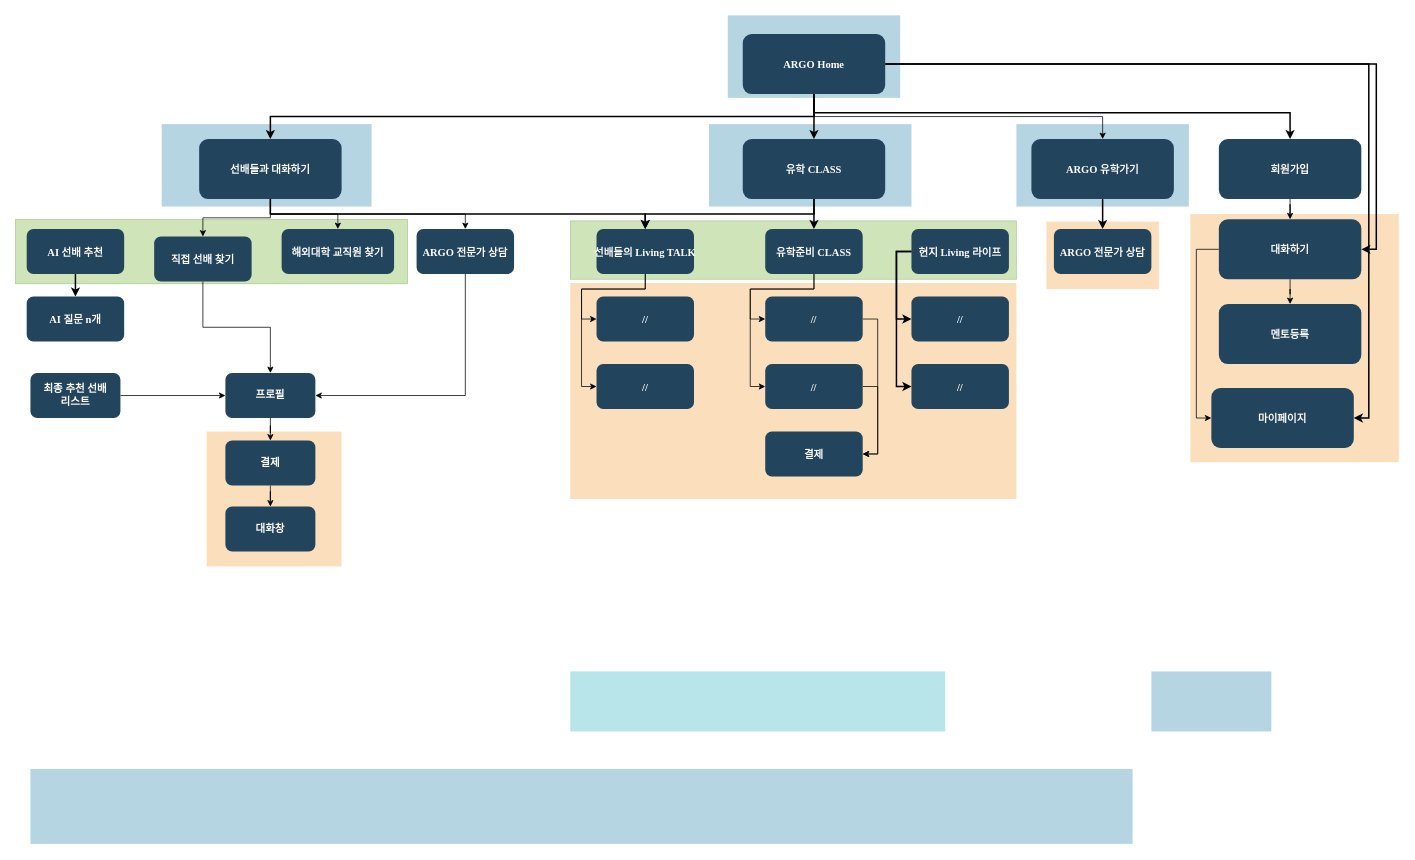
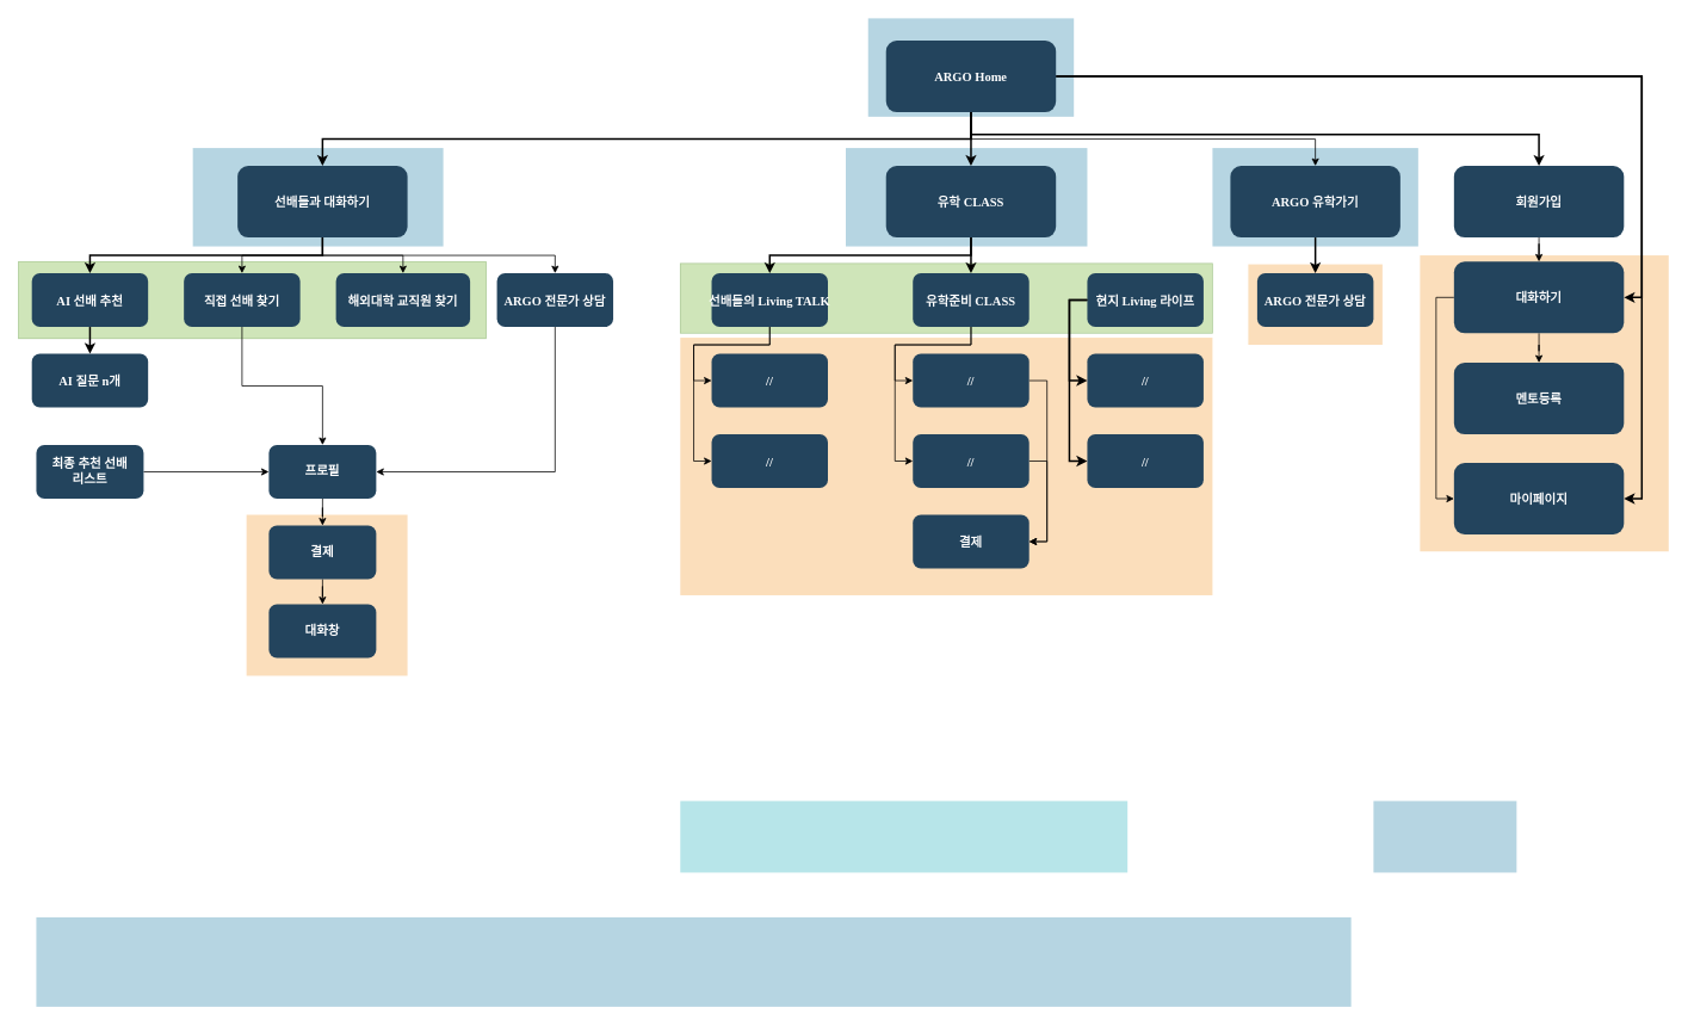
  <mxCell id="0" />
  <mxCell id="1" parent="0" />
  <mxCell id="2" value="" style="fillColor=#60a917;strokeColor=#2D7600;opacity=30;fontColor=#ffffff;" vertex="1" parent="1"><mxGeometry x="760" y="294" width="595" height="78" as="geometry" /></mxCell>
  <mxCell id="3" value="" style="fillColor=#10739E;strokeColor=none;opacity=30;" vertex="1" parent="1"><mxGeometry x="1355" y="165" width="230" height="110" as="geometry" /></mxCell>
  <mxCell id="4" value="" style="fillColor=#10739E;strokeColor=none;opacity=30;" vertex="1" parent="1"><mxGeometry x="945" y="165" width="270" height="110" as="geometry" /></mxCell>
  <mxCell id="5" value="" style="fillColor=#10739E;strokeColor=none;opacity=30;" parent="1" vertex="1"><mxGeometry x="215" y="165" width="280" height="110" as="geometry" /></mxCell>
  <mxCell id="6" value="" style="fillColor=#10739E;strokeColor=none;opacity=30;" vertex="1" parent="1"><mxGeometry x="970" y="20" width="230" height="110" as="geometry" /></mxCell>
  <mxCell id="7" value="" style="fillColor=#F2931E;strokeColor=none;opacity=30;" vertex="1" parent="1"><mxGeometry x="1587" y="285" width="278" height="331" as="geometry" /></mxCell>
  <mxCell id="8" value="" style="fillColor=#60a917;strokeColor=#2D7600;opacity=30;fontColor=#ffffff;" parent="1" vertex="1"><mxGeometry x="20" y="292" width="523" height="86" as="geometry" /></mxCell>
  <mxCell id="9" value="" style="fillColor=#10739E;strokeColor=none;opacity=30;" parent="1" vertex="1"><mxGeometry x="40" y="1025" width="1470" height="100.0" as="geometry" /></mxCell>
  <mxCell id="10" value="" style="fillColor=#F2931E;strokeColor=none;opacity=30;" parent="1" vertex="1"><mxGeometry x="1395" y="295" width="150" height="90" as="geometry" /></mxCell>
  <mxCell id="11" value="" style="fillColor=#F2931E;strokeColor=none;opacity=30;" parent="1" vertex="1"><mxGeometry x="275" y="575" width="180" height="180" as="geometry" /></mxCell>
  <mxCell id="12" value="" style="fillColor=#F2931E;strokeColor=none;opacity=30;" parent="1" vertex="1"><mxGeometry x="760" y="377" width="595" height="288" as="geometry" /></mxCell>
  <mxCell id="13" value="" style="fillColor=#10739E;strokeColor=none;opacity=30;" parent="1" vertex="1"><mxGeometry x="1535" y="895" width="160" height="80" as="geometry" /></mxCell>
  <mxCell id="14" value="" style="fillColor=#12AAB5;strokeColor=none;opacity=30;" parent="1" vertex="1"><mxGeometry x="760" y="895" width="500" height="80" as="geometry" /></mxCell>
  <mxCell id="15" style="edgeStyle=orthogonalEdgeStyle;rounded=0;orthogonalLoop=1;jettySize=auto;html=1;exitX=0.5;exitY=1;exitDx=0;exitDy=0;entryX=0.5;entryY=0;entryDx=0;entryDy=0;" edge="1" parent="1" source="18" target="22"><mxGeometry relative="1" as="geometry" /></mxCell>
  <mxCell id="16" style="edgeStyle=orthogonalEdgeStyle;rounded=0;orthogonalLoop=1;jettySize=auto;html=1;exitX=1;exitY=0.5;exitDx=0;exitDy=0;entryX=1;entryY=0.5;entryDx=0;entryDy=0;strokeWidth=2;" edge="1" parent="1" source="18" target="70"><mxGeometry relative="1" as="geometry" /></mxCell>
  <mxCell id="17" style="edgeStyle=orthogonalEdgeStyle;rounded=0;orthogonalLoop=1;jettySize=auto;html=1;exitX=1;exitY=0.5;exitDx=0;exitDy=0;entryX=1;entryY=0.5;entryDx=0;entryDy=0;strokeWidth=2;" edge="1" parent="1" source="18" target="72"><mxGeometry relative="1" as="geometry" /></mxCell>
  <mxCell id="18" value="ARGO Home" style="rounded=1;fillColor=#23445D;gradientColor=none;strokeColor=none;fontColor=#FFFFFF;fontStyle=1;fontFamily=Tahoma;fontSize=14" parent="1" vertex="1"><mxGeometry x="990" y="45" width="190" height="80" as="geometry" /></mxCell>
  <mxCell id="19" value="" style="edgeStyle=orthogonalEdgeStyle;rounded=0;orthogonalLoop=1;jettySize=auto;html=1;" edge="1" parent="1" source="20" target="70"><mxGeometry relative="1" as="geometry" /></mxCell>
  <mxCell id="20" value="회원가입" style="rounded=1;fillColor=#23445D;gradientColor=none;strokeColor=none;fontColor=#FFFFFF;fontStyle=1;fontFamily=Tahoma;fontSize=14" parent="1" vertex="1"><mxGeometry x="1625" y="185" width="190" height="80" as="geometry" /></mxCell>
  <mxCell id="21" value="" style="edgeStyle=elbowEdgeStyle;elbow=vertical;strokeWidth=2;rounded=0" parent="1" source="18" target="20" edge="1"><mxGeometry x="580" y="220" width="100" height="100" as="geometry"><mxPoint x="495" y="165" as="sourcePoint" /><mxPoint x="595" y="65" as="targetPoint" /><Array as="points"><mxPoint x="1525" y="150" /><mxPoint x="1295" y="150" /></Array></mxGeometry></mxCell>
  <mxCell id="22" value="ARGO 유학가기" style="rounded=1;fillColor=#23445D;gradientColor=none;strokeColor=none;fontColor=#FFFFFF;fontStyle=1;fontFamily=Tahoma;fontSize=14" parent="1" vertex="1"><mxGeometry x="1375" y="185" width="190" height="80" as="geometry" /></mxCell>
  <mxCell id="23" value="유학 CLASS" style="rounded=1;fillColor=#23445D;gradientColor=none;strokeColor=none;fontColor=#FFFFFF;fontStyle=1;fontFamily=Tahoma;fontSize=14" parent="1" vertex="1"><mxGeometry x="990" y="185" width="190" height="80" as="geometry" /></mxCell>
  <mxCell id="24" style="edgeStyle=orthogonalEdgeStyle;rounded=0;orthogonalLoop=1;jettySize=auto;html=1;exitX=0.5;exitY=1;exitDx=0;exitDy=0;entryX=0.5;entryY=0;entryDx=0;entryDy=0;" edge="1" parent="1" source="27" target="31"><mxGeometry relative="1" as="geometry" /></mxCell>
  <mxCell id="25" style="edgeStyle=orthogonalEdgeStyle;rounded=0;orthogonalLoop=1;jettySize=auto;html=1;exitX=0.5;exitY=1;exitDx=0;exitDy=0;entryX=0.5;entryY=0;entryDx=0;entryDy=0;" edge="1" parent="1" source="27" target="32"><mxGeometry relative="1" as="geometry" /></mxCell>
  <mxCell id="26" style="edgeStyle=orthogonalEdgeStyle;rounded=0;orthogonalLoop=1;jettySize=auto;html=1;exitX=0.5;exitY=1;exitDx=0;exitDy=0;" edge="1" parent="1" source="27" target="34"><mxGeometry relative="1" as="geometry" /></mxCell>
  <mxCell id="27" value="선배들과 대화하기" style="rounded=1;fillColor=#23445D;gradientColor=none;strokeColor=none;fontColor=#FFFFFF;fontStyle=1;fontFamily=Tahoma;fontSize=14" parent="1" vertex="1"><mxGeometry x="265" y="185" width="190" height="80" as="geometry" /></mxCell>
  <mxCell id="28" value="AI 선배 추천" style="rounded=1;fillColor=#23445D;gradientColor=none;strokeColor=none;fontColor=#FFFFFF;fontStyle=1;fontFamily=Tahoma;fontSize=14" parent="1" vertex="1"><mxGeometry x="35" y="305" width="130" height="60" as="geometry" /></mxCell>
  <mxCell id="29" value="AI 질문 n개" style="rounded=1;fillColor=#23445D;gradientColor=none;strokeColor=none;fontColor=#FFFFFF;fontStyle=1;fontFamily=Tahoma;fontSize=14" parent="1" vertex="1"><mxGeometry x="35" y="395" width="130" height="60" as="geometry" /></mxCell>
  <mxCell id="30" style="edgeStyle=orthogonalEdgeStyle;rounded=0;orthogonalLoop=1;jettySize=auto;html=1;exitX=0.5;exitY=1;exitDx=0;exitDy=0;entryX=0.5;entryY=0;entryDx=0;entryDy=0;" edge="1" parent="1" source="31" target="64"><mxGeometry relative="1" as="geometry"><mxPoint x="270" y="395" as="targetPoint" /></mxGeometry></mxCell>
- <mxCell id="31" value="직접 선배 찾기" style="rounded=1;fillColor=#23445D;gradientColor=none;strokeColor=none;fontColor=#FFFFFF;fontStyle=1;fontFamily=Tahoma;fontSize=14" parent="1" vertex="1"><mxGeometry x="205" y="315" width="130" height="60" as="geometry" /></mxCell>
+ <mxCell id="31" value="직접 선배 찾기" style="rounded=1;fillColor=#23445D;gradientColor=none;strokeColor=none;fontColor=#FFFFFF;fontStyle=1;fontFamily=Tahoma;fontSize=14" parent="1" vertex="1"><mxGeometry x="205" y="305" width="130" height="60" as="geometry" /></mxCell>
  <mxCell id="32" value="해외대학 교직원 찾기" style="rounded=1;fillColor=#23445D;gradientColor=none;strokeColor=none;fontColor=#FFFFFF;fontStyle=1;fontFamily=Tahoma;fontSize=14" parent="1" vertex="1"><mxGeometry x="375" y="305" width="150" height="60" as="geometry" /></mxCell>
  <mxCell id="33" style="edgeStyle=orthogonalEdgeStyle;rounded=0;orthogonalLoop=1;jettySize=auto;html=1;exitX=0.5;exitY=1;exitDx=0;exitDy=0;entryX=1;entryY=0.5;entryDx=0;entryDy=0;" edge="1" parent="1" source="34" target="64"><mxGeometry relative="1" as="geometry" /></mxCell>
  <mxCell id="34" value="ARGO 전문가 상담" style="rounded=1;fillColor=#23445D;gradientColor=none;strokeColor=none;fontColor=#FFFFFF;fontStyle=1;fontFamily=Tahoma;fontSize=14" parent="1" vertex="1"><mxGeometry x="555" y="305" width="130" height="60" as="geometry" /></mxCell>
  <mxCell id="35" style="edgeStyle=orthogonalEdgeStyle;rounded=0;orthogonalLoop=1;jettySize=auto;html=1;exitX=0.5;exitY=1;exitDx=0;exitDy=0;entryX=0;entryY=0.5;entryDx=0;entryDy=0;" edge="1" parent="1" source="37" target="38"><mxGeometry relative="1" as="geometry" /></mxCell>
  <mxCell id="36" style="edgeStyle=orthogonalEdgeStyle;rounded=0;orthogonalLoop=1;jettySize=auto;html=1;exitX=0.5;exitY=1;exitDx=0;exitDy=0;entryX=0;entryY=0.5;entryDx=0;entryDy=0;" edge="1" parent="1" source="37" target="39"><mxGeometry relative="1" as="geometry"><Array as="points"><mxPoint x="860" y="385" /><mxPoint x="775" y="385" /><mxPoint x="775" y="515" /></Array></mxGeometry></mxCell>
  <mxCell id="37" value="선배들의 Living TALK" style="rounded=1;fillColor=#23445D;gradientColor=none;strokeColor=none;fontColor=#FFFFFF;fontStyle=1;fontFamily=Tahoma;fontSize=14" parent="1" vertex="1"><mxGeometry x="795" y="305" width="130" height="60" as="geometry" /></mxCell>
  <mxCell id="38" value="//" style="rounded=1;fillColor=#23445D;gradientColor=none;strokeColor=none;fontColor=#FFFFFF;fontStyle=1;fontFamily=Tahoma;fontSize=14" parent="1" vertex="1"><mxGeometry x="795" y="395" width="130" height="60" as="geometry" /></mxCell>
  <mxCell id="39" value="//" style="rounded=1;fillColor=#23445D;gradientColor=none;strokeColor=none;fontColor=#FFFFFF;fontStyle=1;fontFamily=Tahoma;fontSize=14" parent="1" vertex="1"><mxGeometry x="795" y="485" width="130" height="60" as="geometry" /></mxCell>
  <mxCell id="40" style="edgeStyle=orthogonalEdgeStyle;rounded=0;orthogonalLoop=1;jettySize=auto;html=1;exitX=0.5;exitY=1;exitDx=0;exitDy=0;entryX=0;entryY=0.5;entryDx=0;entryDy=0;" edge="1" parent="1" source="42" target="44"><mxGeometry relative="1" as="geometry" /></mxCell>
  <mxCell id="41" style="edgeStyle=orthogonalEdgeStyle;rounded=0;orthogonalLoop=1;jettySize=auto;html=1;exitX=0.5;exitY=1;exitDx=0;exitDy=0;entryX=0;entryY=0.5;entryDx=0;entryDy=0;" edge="1" parent="1" source="42" target="46"><mxGeometry relative="1" as="geometry"><Array as="points"><mxPoint x="1085" y="385" /><mxPoint x="1000" y="385" /><mxPoint x="1000" y="515" /></Array></mxGeometry></mxCell>
  <mxCell id="42" value="유학준비 CLASS" style="rounded=1;fillColor=#23445D;gradientColor=none;strokeColor=none;fontColor=#FFFFFF;fontStyle=1;fontFamily=Tahoma;fontSize=14" parent="1" vertex="1"><mxGeometry x="1020" y="305" width="130" height="60" as="geometry" /></mxCell>
  <mxCell id="43" style="edgeStyle=orthogonalEdgeStyle;rounded=0;orthogonalLoop=1;jettySize=auto;html=1;exitX=1;exitY=0.5;exitDx=0;exitDy=0;entryX=1;entryY=0.5;entryDx=0;entryDy=0;" edge="1" parent="1" source="44" target="47"><mxGeometry relative="1" as="geometry" /></mxCell>
  <mxCell id="44" value="//" style="rounded=1;fillColor=#23445D;gradientColor=none;strokeColor=none;fontColor=#FFFFFF;fontStyle=1;fontFamily=Tahoma;fontSize=14" parent="1" vertex="1"><mxGeometry x="1020" y="395" width="130" height="60" as="geometry" /></mxCell>
  <mxCell id="45" style="edgeStyle=orthogonalEdgeStyle;rounded=0;orthogonalLoop=1;jettySize=auto;html=1;exitX=1;exitY=0.5;exitDx=0;exitDy=0;entryX=1;entryY=0.5;entryDx=0;entryDy=0;" edge="1" parent="1" source="46" target="47"><mxGeometry relative="1" as="geometry" /></mxCell>
  <mxCell id="46" value="//" style="rounded=1;fillColor=#23445D;gradientColor=none;strokeColor=none;fontColor=#FFFFFF;fontStyle=1;fontFamily=Tahoma;fontSize=14" parent="1" vertex="1"><mxGeometry x="1020" y="485" width="130" height="60" as="geometry" /></mxCell>
  <mxCell id="47" value="결제" style="rounded=1;fillColor=#23445D;gradientColor=none;strokeColor=none;fontColor=#FFFFFF;fontStyle=1;fontFamily=Tahoma;fontSize=14" parent="1" vertex="1"><mxGeometry x="1020" y="575" width="130" height="60" as="geometry" /></mxCell>
  <mxCell id="48" value="현지 Living 라이프" style="rounded=1;fillColor=#23445D;gradientColor=none;strokeColor=none;fontColor=#FFFFFF;fontStyle=1;fontFamily=Tahoma;fontSize=14" parent="1" vertex="1"><mxGeometry x="1215" y="305" width="130" height="60" as="geometry" /></mxCell>
  <mxCell id="49" value="//" style="rounded=1;fillColor=#23445D;gradientColor=none;strokeColor=none;fontColor=#FFFFFF;fontStyle=1;fontFamily=Tahoma;fontSize=14" parent="1" vertex="1"><mxGeometry x="1215" y="395" width="130" height="60" as="geometry" /></mxCell>
  <mxCell id="50" value="//" style="rounded=1;fillColor=#23445D;gradientColor=none;strokeColor=none;fontColor=#FFFFFF;fontStyle=1;fontFamily=Tahoma;fontSize=14" parent="1" vertex="1"><mxGeometry x="1215" y="485" width="130" height="60" as="geometry" /></mxCell>
  <mxCell id="51" value="ARGO 전문가 상담" style="rounded=1;fillColor=#23445D;gradientColor=none;strokeColor=none;fontColor=#FFFFFF;fontStyle=1;fontFamily=Tahoma;fontSize=14" parent="1" vertex="1"><mxGeometry x="1405" y="305" width="130" height="60" as="geometry" /></mxCell>
  <mxCell id="52" value="" style="edgeStyle=elbowEdgeStyle;elbow=vertical;strokeWidth=2;rounded=0" parent="1" source="18" target="23" edge="1"><mxGeometry x="590" y="230" width="100" height="100" as="geometry"><mxPoint x="1020" y="125" as="sourcePoint" /><mxPoint x="1625" y="195" as="targetPoint" /></mxGeometry></mxCell>
  <mxCell id="53" value="" style="edgeStyle=elbowEdgeStyle;elbow=vertical;strokeWidth=2;rounded=0" parent="1" source="18" target="27" edge="1"><mxGeometry x="220" y="140" width="100" height="100" as="geometry"><mxPoint x="135" y="85" as="sourcePoint" /><mxPoint x="235" y="-15" as="targetPoint" /></mxGeometry></mxCell>
- <mxCell id="54" value="" style="edgeStyle=elbowEdgeStyle;elbow=vertical;strokeWidth=2;rounded=0;" parent="1" source="27" target="37" edge="1"><mxGeometry x="220" y="140" width="100" height="100" as="geometry"><mxPoint x="135" y="85" as="sourcePoint" /><mxPoint x="235" y="-15" as="targetPoint" /></mxGeometry></mxCell>
+ <mxCell id="54" value="" style="edgeStyle=elbowEdgeStyle;elbow=vertical;strokeWidth=2;rounded=0" parent="1" source="27" target="28" edge="1"><mxGeometry x="220" y="140" width="100" height="100" as="geometry"><mxPoint x="135" y="85" as="sourcePoint" /><mxPoint x="235" y="-15" as="targetPoint" /></mxGeometry></mxCell>
  <mxCell id="55" value="" style="edgeStyle=elbowEdgeStyle;elbow=horizontal;strokeWidth=2;rounded=0" parent="1" source="48" target="49" edge="1"><mxGeometry x="510" y="140" width="100" height="100" as="geometry"><mxPoint x="425" y="85" as="sourcePoint" /><mxPoint x="525" y="-15" as="targetPoint" /><Array as="points"><mxPoint x="1195" y="385" /></Array></mxGeometry></mxCell>
  <mxCell id="56" value="" style="edgeStyle=elbowEdgeStyle;elbow=horizontal;strokeWidth=2;rounded=0" parent="1" source="48" target="50" edge="1"><mxGeometry x="510" y="140" width="100" height="100" as="geometry"><mxPoint x="425" y="85" as="sourcePoint" /><mxPoint x="525" y="-15" as="targetPoint" /><Array as="points"><mxPoint x="1195" y="425" /></Array></mxGeometry></mxCell>
  <mxCell id="57" value="" style="edgeStyle=elbowEdgeStyle;elbow=vertical;strokeWidth=2;rounded=0" parent="1" source="23" target="37" edge="1"><mxGeometry x="490" y="140" width="100" height="100" as="geometry"><mxPoint x="405" y="85" as="sourcePoint" /><mxPoint x="505" y="-15" as="targetPoint" /></mxGeometry></mxCell>
  <mxCell id="58" value="" style="edgeStyle=elbowEdgeStyle;elbow=vertical;strokeWidth=2;rounded=0" parent="1" source="23" target="42" edge="1"><mxGeometry x="490" y="140" width="100" height="100" as="geometry"><mxPoint x="405" y="85" as="sourcePoint" /><mxPoint x="505" y="-15" as="targetPoint" /></mxGeometry></mxCell>
  <mxCell id="59" value="" style="edgeStyle=elbowEdgeStyle;elbow=vertical;strokeWidth=2;rounded=0" parent="1" source="22" target="51" edge="1"><mxGeometry x="490" y="140" width="100" height="100" as="geometry"><mxPoint x="405" y="85" as="sourcePoint" /><mxPoint x="505" y="-15" as="targetPoint" /></mxGeometry></mxCell>
  <mxCell id="60" value="" style="edgeStyle=elbowEdgeStyle;elbow=vertical;rounded=0;strokeWidth=2" parent="1" source="28" target="29" edge="1"><mxGeometry x="40" y="140" width="100" height="100" as="geometry"><mxPoint x="-45" y="85" as="sourcePoint" /><mxPoint x="55" y="-15" as="targetPoint" /></mxGeometry></mxCell>
  <mxCell id="61" value="" style="edgeStyle=orthogonalEdgeStyle;rounded=0;orthogonalLoop=1;jettySize=auto;html=1;" edge="1" parent="1" source="62" target="64"><mxGeometry relative="1" as="geometry" /></mxCell>
  <mxCell id="62" value="최종 추천 선배&lt;br&gt;리스트" style="whiteSpace=wrap;html=1;fontSize=14;fontFamily=Tahoma;fillColor=#23445D;strokeColor=none;fontColor=#FFFFFF;rounded=1;gradientColor=none;fontStyle=1;" vertex="1" parent="1"><mxGeometry x="40" y="497" width="120" height="60" as="geometry" /></mxCell>
  <mxCell id="63" value="" style="edgeStyle=orthogonalEdgeStyle;rounded=0;orthogonalLoop=1;jettySize=auto;html=1;" edge="1" parent="1" source="64" target="66"><mxGeometry relative="1" as="geometry" /></mxCell>
  <mxCell id="64" value="프로필" style="whiteSpace=wrap;html=1;fontSize=14;fontFamily=Tahoma;fillColor=#23445D;strokeColor=none;fontColor=#FFFFFF;rounded=1;gradientColor=none;fontStyle=1;" vertex="1" parent="1"><mxGeometry x="300" y="497" width="120" height="60" as="geometry" /></mxCell>
  <mxCell id="65" value="" style="edgeStyle=orthogonalEdgeStyle;rounded=0;orthogonalLoop=1;jettySize=auto;html=1;" edge="1" parent="1" source="66" target="67"><mxGeometry relative="1" as="geometry" /></mxCell>
  <mxCell id="66" value="결제" style="whiteSpace=wrap;html=1;fontSize=14;fontFamily=Tahoma;fillColor=#23445D;strokeColor=none;fontColor=#FFFFFF;rounded=1;gradientColor=none;fontStyle=1;" vertex="1" parent="1"><mxGeometry x="300" y="587" width="120" height="60" as="geometry" /></mxCell>
  <mxCell id="67" value="대화창" style="whiteSpace=wrap;html=1;fontSize=14;fontFamily=Tahoma;fillColor=#23445D;strokeColor=none;fontColor=#FFFFFF;rounded=1;gradientColor=none;fontStyle=1;" vertex="1" parent="1"><mxGeometry x="300" y="675" width="120" height="60" as="geometry" /></mxCell>
  <mxCell id="68" value="" style="edgeStyle=orthogonalEdgeStyle;rounded=0;orthogonalLoop=1;jettySize=auto;html=1;" edge="1" parent="1" source="70" target="71"><mxGeometry relative="1" as="geometry" /></mxCell>
  <mxCell id="69" style="edgeStyle=orthogonalEdgeStyle;rounded=0;orthogonalLoop=1;jettySize=auto;html=1;exitX=0;exitY=0.5;exitDx=0;exitDy=0;entryX=0;entryY=0.5;entryDx=0;entryDy=0;" edge="1" parent="1" source="70" target="72"><mxGeometry relative="1" as="geometry" /></mxCell>
  <mxCell id="70" value="대화하기" style="rounded=1;fillColor=#23445D;gradientColor=none;strokeColor=none;fontColor=#FFFFFF;fontStyle=1;fontFamily=Tahoma;fontSize=14" vertex="1" parent="1"><mxGeometry x="1625" y="292" width="190" height="80" as="geometry" /></mxCell>
  <mxCell id="71" value="멘토등록" style="rounded=1;fillColor=#23445D;gradientColor=none;strokeColor=none;fontColor=#FFFFFF;fontStyle=1;fontFamily=Tahoma;fontSize=14" vertex="1" parent="1"><mxGeometry x="1625" y="405" width="190" height="80" as="geometry" /></mxCell>
- <mxCell id="72" value="마이페이지" style="rounded=1;fillColor=#23445D;gradientColor=none;strokeColor=none;fontColor=#FFFFFF;fontStyle=1;fontFamily=Tahoma;fontSize=14" vertex="1" parent="1"><mxGeometry x="1615" y="517" width="190" height="80" as="geometry" /></mxCell>
+ <mxCell id="72" value="마이페이지" style="rounded=1;fillColor=#23445D;gradientColor=none;strokeColor=none;fontColor=#FFFFFF;fontStyle=1;fontFamily=Tahoma;fontSize=14" vertex="1" parent="1"><mxGeometry x="1625" y="517" width="190" height="80" as="geometry" /></mxCell>
